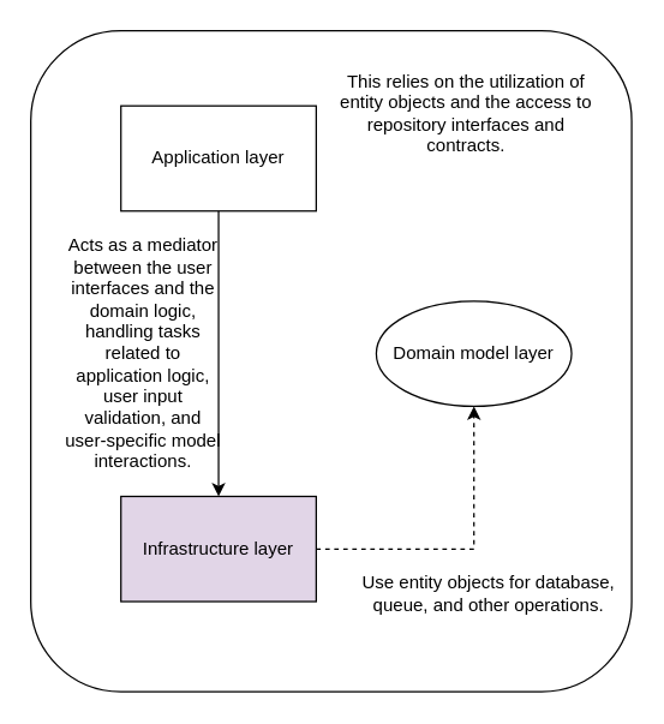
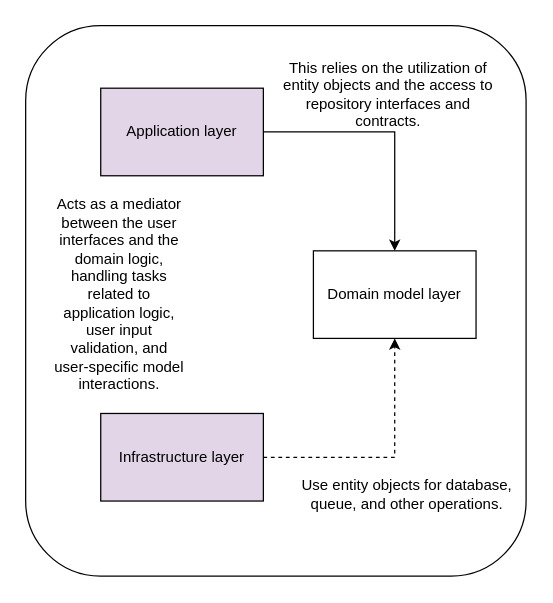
  <mxCell id="0" />
  <mxCell id="1" parent="0" />
  <mxCell id="2" value="" style="rounded=1;whiteSpace=wrap;html=1;" vertex="1" parent="1"><mxGeometry x="20" y="20" width="400" height="440" as="geometry" /></mxCell>
- <mxCell id="3" style="edgeStyle=orthogonalEdgeStyle;rounded=0;orthogonalLoop=1;jettySize=auto;html=1;entryX=0.5;entryY=0;entryDx=0;entryDy=0;" edge="1" parent="1" source="5" target="7"><mxGeometry relative="1" as="geometry" /></mxCell>
- <mxCell id="5" value="Application layer" style="rounded=0;whiteSpace=wrap;html=1;" vertex="1" parent="1"><mxGeometry x="80" y="70" width="130" height="70" as="geometry" /></mxCell>
+ <mxCell id="4" style="edgeStyle=orthogonalEdgeStyle;rounded=0;orthogonalLoop=1;jettySize=auto;html=1;entryX=0.5;entryY=0;entryDx=0;entryDy=0;" edge="1" parent="1" source="5" target="8"><mxGeometry relative="1" as="geometry" /></mxCell>
+ <mxCell id="5" value="Application layer" style="rounded=0;whiteSpace=wrap;html=1;fillColor=#e1d5e7;" vertex="1" parent="1"><mxGeometry x="80" y="70" width="130" height="70" as="geometry" /></mxCell>
  <mxCell id="6" style="edgeStyle=orthogonalEdgeStyle;rounded=0;orthogonalLoop=1;jettySize=auto;html=1;entryX=0.5;entryY=1;entryDx=0;entryDy=0;dashed=1;" edge="1" parent="1" source="7" target="8"><mxGeometry relative="1" as="geometry" /></mxCell>
  <mxCell id="7" value="Infrastructure layer" style="rounded=0;whiteSpace=wrap;html=1;fillColor=#e1d5e7;" vertex="1" parent="1"><mxGeometry x="80" y="330" width="130" height="70" as="geometry" /></mxCell>
- <mxCell id="8" value="Domain model layer" style="ellipse;whiteSpace=wrap;html=1;" vertex="1" parent="1"><mxGeometry x="250" y="200" width="130" height="70" as="geometry" /></mxCell>
+ <mxCell id="8" value="Domain model layer" style="rounded=0;whiteSpace=wrap;html=1;" vertex="1" parent="1"><mxGeometry x="250" y="200" width="130" height="70" as="geometry" /></mxCell>
  <mxCell id="9" value="&lt;p&gt;This relies on the utilization of entity objects and the access to repository interfaces and contracts.&lt;/p&gt;" style="text;html=1;align=center;verticalAlign=middle;whiteSpace=wrap;rounded=0;" vertex="1" parent="1"><mxGeometry x="220" y="60" width="180" height="30" as="geometry" /></mxCell>
  <mxCell id="10" value="&lt;p&gt;Acts as a mediator between the user interfaces and the domain logic, handling tasks related to application logic, user input validation, and user-specific model interactions.&lt;/p&gt;" style="text;html=1;align=center;verticalAlign=middle;whiteSpace=wrap;rounded=0;" vertex="1" parent="1"><mxGeometry x="40" y="220" width="110" height="30" as="geometry" /></mxCell>
  <mxCell id="11" value="&lt;p&gt;Use entity objects for database, queue, and other operations.&lt;/p&gt;" style="text;html=1;align=center;verticalAlign=middle;whiteSpace=wrap;rounded=0;" vertex="1" parent="1"><mxGeometry x="235" y="380" width="180" height="30" as="geometry" /></mxCell>
